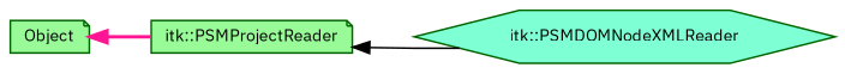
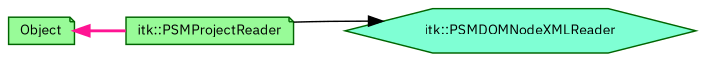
  digraph {
    fontname="IBM Plex Sans"
    rankdir=LR
    node [color=darkgreen fillcolor=palegreen fontname="IBM Plex Sans" fontsize=10 shape=note style=filled]
    edge [dir=back fontname="IBM Plex Sans" fontsize=10 labelfontname=Helvetica labelfontsize=10]
    n1 [fontcolor=black height=0.2 label="itk::PSMProjectReader" width=0.4]
    n2 [fillcolor=aquamarine height=0.2 label="itk::PSMDOMNodeXMLReader" shape=hexagon width=0.4]
    n3 [height=0.2 label=Object width=0.4]
-   n1 -> n2 [color=black style=solid]
+   n2 -> n1 [color=black style=solid]
    n3 -> n1 [color=deeppink style=bold]
  }
